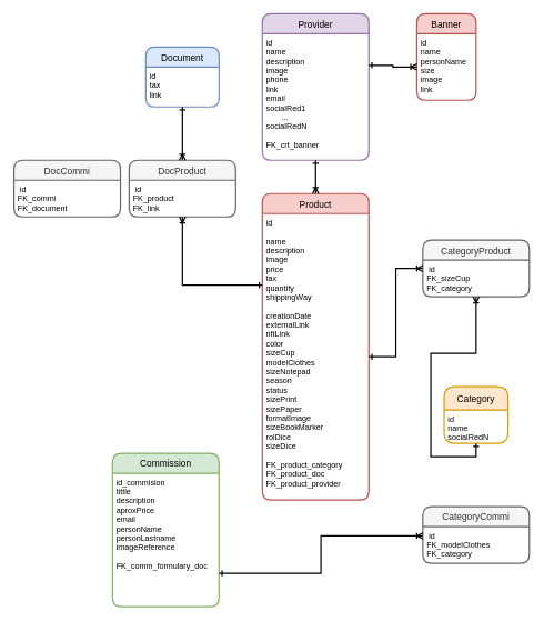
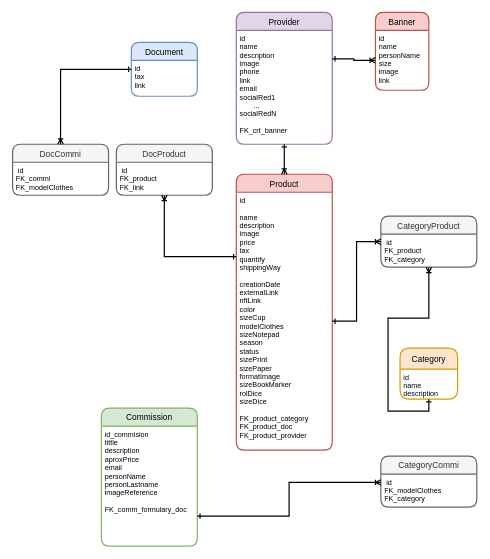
  <mxCell id="0" />
  <mxCell id="1" parent="0" />
  <mxCell id="2" value="Product" style="swimlane;childLayout=stackLayout;horizontal=1;startSize=30;horizontalStack=0;rounded=1;fontSize=14;fontStyle=0;strokeWidth=2;resizeParent=0;resizeLast=1;shadow=0;dashed=0;align=center;fillColor=#f8cecc;strokeColor=#b85450;" parent="1" vertex="1"><mxGeometry x="393" y="290" width="160" height="460" as="geometry" /></mxCell>
  <mxCell id="3" value="id&#10;&#10;name&#10;description&#10;image&#10;price&#10;tax&#10;quantify&#10;shippingWay&#10;&#10;creationDate&#10;externalLink&#10;nftLink&#10;color&#10;sizeCup&#10;modelClothes&#10;sizeNotepad&#10;season&#10;status&#10;sizePrint&#10;sizePaper&#10;formatImage&#10;sizeBookMarker&#10;rolDice&#10;sizeDice&#10;&#10;FK_product_category&#10;FK_product_doc&#10;FK_product_provider" style="align=left;strokeColor=none;fillColor=none;spacingLeft=4;fontSize=12;verticalAlign=top;resizable=0;rotatable=0;part=1;" parent="2" vertex="1"><mxGeometry y="30" width="160" height="430" as="geometry" /></mxCell>
  <mxCell id="4" value="Category" style="swimlane;childLayout=stackLayout;horizontal=1;startSize=35;horizontalStack=0;rounded=1;fontSize=14;fontStyle=0;strokeWidth=2;resizeParent=0;resizeLast=1;shadow=0;dashed=0;align=center;fillColor=#ffe6cc;strokeColor=#d79b00;" parent="1" vertex="1"><mxGeometry x="666" y="580" width="96" height="85" as="geometry" /></mxCell>
- <mxCell id="5" value="id&#10;name&#10;socialRedN" style="align=left;strokeColor=none;fillColor=none;spacingLeft=4;fontSize=12;verticalAlign=top;resizable=0;rotatable=0;part=1;" parent="4" vertex="1"><mxGeometry y="35" width="96" height="50" as="geometry" /></mxCell>
+ <mxCell id="5" value="id&#10;name&#10;description" style="align=left;strokeColor=none;fillColor=none;spacingLeft=4;fontSize=12;verticalAlign=top;resizable=0;rotatable=0;part=1;" parent="4" vertex="1"><mxGeometry y="35" width="96" height="50" as="geometry" /></mxCell>
  <mxCell id="6" value="Commission" style="swimlane;childLayout=stackLayout;horizontal=1;startSize=30;horizontalStack=0;rounded=1;fontSize=14;fontStyle=0;strokeWidth=2;resizeParent=0;resizeLast=1;shadow=0;dashed=0;align=center;fillColor=#d5e8d4;strokeColor=#82b366;" parent="1" vertex="1"><mxGeometry x="168" y="680" width="160" height="230" as="geometry" /></mxCell>
  <mxCell id="7" value="id_commision&#10;tittle&#10;description&#10;aproxPrice&#10;email&#10;personName&#10;personLastname&#10;imageReference&#10;&#10;FK_comm_formulary_doc&#10;" style="align=left;strokeColor=none;fillColor=none;spacingLeft=4;fontSize=12;verticalAlign=top;resizable=0;rotatable=0;part=1;" parent="6" vertex="1"><mxGeometry y="30" width="160" height="200" as="geometry" /></mxCell>
  <mxCell id="8" value="Document" style="swimlane;childLayout=stackLayout;horizontal=1;startSize=30;horizontalStack=0;rounded=1;fontSize=14;fontStyle=0;strokeWidth=2;resizeParent=0;resizeLast=1;shadow=0;dashed=0;align=center;fillColor=#dae8fc;strokeColor=#6c8ebf;" parent="1" vertex="1"><mxGeometry x="218" y="70" width="110" height="90" as="geometry" /></mxCell>
  <mxCell id="9" value="id&#10;tax&#10;link" style="align=left;strokeColor=none;fillColor=none;spacingLeft=4;fontSize=12;verticalAlign=top;resizable=0;rotatable=0;part=1;" parent="8" vertex="1"><mxGeometry y="30" width="110" height="60" as="geometry" /></mxCell>
  <mxCell id="10" value="Provider" style="swimlane;childLayout=stackLayout;horizontal=1;startSize=30;horizontalStack=0;rounded=1;fontSize=14;fontStyle=0;strokeWidth=2;resizeParent=0;resizeLast=1;shadow=0;dashed=0;align=center;fillColor=#e1d5e7;strokeColor=#9673a6;" parent="1" vertex="1"><mxGeometry x="393" y="20" width="160" height="220" as="geometry" /></mxCell>
  <mxCell id="11" value="id&#10;name&#10;description&#10;image&#10;phone&#10;link&#10;email&#10;socialRed1&#10;       ...&#10;socialRedN&#10;&#10;FK_crt_banner" style="align=left;strokeColor=none;fillColor=none;spacingLeft=4;fontSize=12;verticalAlign=top;resizable=0;rotatable=0;part=1;" parent="10" vertex="1"><mxGeometry y="30" width="160" height="190" as="geometry" /></mxCell>
  <mxCell id="12" value="Banner" style="swimlane;childLayout=stackLayout;horizontal=1;startSize=30;horizontalStack=0;rounded=1;fontSize=14;fontStyle=0;strokeWidth=2;resizeParent=0;resizeLast=1;shadow=0;dashed=0;align=center;fillColor=#f8cecc;strokeColor=#b85450;" parent="1" vertex="1"><mxGeometry x="625" y="20" width="89" height="130" as="geometry" /></mxCell>
  <mxCell id="13" value="id&#10;name&#10;personName&#10;size&#10;image&#10;link" style="align=left;strokeColor=none;fillColor=none;spacingLeft=4;fontSize=12;verticalAlign=top;resizable=0;rotatable=0;part=1;" parent="12" vertex="1"><mxGeometry y="30" width="89" height="100" as="geometry" /></mxCell>
  <mxCell id="14" value="CategoryProduct" style="swimlane;childLayout=stackLayout;horizontal=1;startSize=30;horizontalStack=0;rounded=1;fontSize=14;fontStyle=0;strokeWidth=2;resizeParent=0;resizeLast=1;shadow=0;dashed=0;align=center;fillColor=#f5f5f5;fontColor=#333333;strokeColor=#666666;" parent="1" vertex="1"><mxGeometry x="634" y="360" width="160" height="85" as="geometry" /></mxCell>
- <mxCell id="15" value=" id&#10;FK_sizeCup&#10;FK_category" style="align=left;strokeColor=none;fillColor=none;spacingLeft=4;fontSize=12;verticalAlign=top;resizable=0;rotatable=0;part=1;" parent="14" vertex="1"><mxGeometry y="30" width="160" height="55" as="geometry" /></mxCell>
+ <mxCell id="15" value=" id&#10;FK_product&#10;FK_category" style="align=left;strokeColor=none;fillColor=none;spacingLeft=4;fontSize=12;verticalAlign=top;resizable=0;rotatable=0;part=1;" parent="14" vertex="1"><mxGeometry y="30" width="160" height="55" as="geometry" /></mxCell>
  <mxCell id="16" style="edgeStyle=orthogonalEdgeStyle;rounded=0;orthogonalLoop=1;jettySize=auto;html=1;entryX=0;entryY=0.5;entryDx=0;entryDy=0;strokeWidth=2;startArrow=ERone;startFill=0;endArrow=ERoneToMany;endFill=0;" parent="1" source="3" target="14" edge="1"><mxGeometry relative="1" as="geometry" /></mxCell>
  <mxCell id="17" value="CategoryCommi" style="swimlane;childLayout=stackLayout;horizontal=1;startSize=30;horizontalStack=0;rounded=1;fontSize=14;fontStyle=0;strokeWidth=2;resizeParent=0;resizeLast=1;shadow=0;dashed=0;align=center;fillColor=#f5f5f5;fontColor=#333333;strokeColor=#666666;" parent="1" vertex="1"><mxGeometry x="634" y="760" width="160" height="85" as="geometry" /></mxCell>
  <mxCell id="18" value=" id&#10;FK_modelClothes&#10;FK_category" style="align=left;strokeColor=none;fillColor=none;spacingLeft=4;fontSize=12;verticalAlign=top;resizable=0;rotatable=0;part=1;" parent="17" vertex="1"><mxGeometry y="30" width="160" height="55" as="geometry" /></mxCell>
  <mxCell id="19" style="edgeStyle=orthogonalEdgeStyle;rounded=0;orthogonalLoop=1;jettySize=auto;html=1;strokeWidth=2;startArrow=ERone;startFill=0;endArrow=ERoneToMany;endFill=0;exitX=0.5;exitY=1;exitDx=0;exitDy=0;" parent="1" source="5" target="15" edge="1"><mxGeometry relative="1" as="geometry"><mxPoint x="714" y="860" as="sourcePoint" /></mxGeometry></mxCell>
  <mxCell id="20" style="edgeStyle=orthogonalEdgeStyle;rounded=0;orthogonalLoop=1;jettySize=auto;html=1;exitX=1;exitY=0.75;exitDx=0;exitDy=0;entryX=0;entryY=0.25;entryDx=0;entryDy=0;strokeWidth=2;startArrow=ERone;startFill=0;endArrow=ERoneToMany;endFill=0;" parent="1" source="7" target="18" edge="1"><mxGeometry relative="1" as="geometry" /></mxCell>
  <mxCell id="21" style="edgeStyle=orthogonalEdgeStyle;rounded=0;orthogonalLoop=1;jettySize=auto;html=1;entryX=0.5;entryY=0;entryDx=0;entryDy=0;strokeWidth=2;startArrow=ERone;startFill=0;endArrow=ERoneToMany;endFill=0;" parent="1" source="11" target="2" edge="1"><mxGeometry relative="1" as="geometry" /></mxCell>
  <mxCell id="22" style="edgeStyle=orthogonalEdgeStyle;rounded=0;orthogonalLoop=1;jettySize=auto;html=1;exitX=1;exitY=0.25;exitDx=0;exitDy=0;entryX=0;entryY=0.5;entryDx=0;entryDy=0;strokeWidth=2;startArrow=ERone;startFill=0;endArrow=ERoneToMany;endFill=0;" parent="1" source="11" target="13" edge="1"><mxGeometry relative="1" as="geometry" /></mxCell>
  <mxCell id="23" value="DocProduct" style="swimlane;childLayout=stackLayout;horizontal=1;startSize=30;horizontalStack=0;rounded=1;fontSize=14;fontStyle=0;strokeWidth=2;resizeParent=0;resizeLast=1;shadow=0;dashed=0;align=center;fillColor=#f5f5f5;fontColor=#333333;strokeColor=#666666;" parent="1" vertex="1"><mxGeometry x="193" y="240" width="160" height="85" as="geometry" /></mxCell>
  <mxCell id="24" value=" id&#10;FK_product&#10;FK_link" style="align=left;strokeColor=none;fillColor=none;spacingLeft=4;fontSize=12;verticalAlign=top;resizable=0;rotatable=0;part=1;" parent="23" vertex="1"><mxGeometry y="30" width="160" height="55" as="geometry" /></mxCell>
  <mxCell id="25" style="edgeStyle=orthogonalEdgeStyle;rounded=0;orthogonalLoop=1;jettySize=auto;html=1;exitX=0;exitY=0.25;exitDx=0;exitDy=0;entryX=0.5;entryY=1;entryDx=0;entryDy=0;strokeWidth=2;startArrow=ERone;startFill=0;endArrow=ERoneToMany;endFill=0;" parent="1" source="3" target="24" edge="1"><mxGeometry relative="1" as="geometry" /></mxCell>
- <mxCell id="26" style="edgeStyle=orthogonalEdgeStyle;rounded=0;orthogonalLoop=1;jettySize=auto;html=1;entryX=0.5;entryY=0;entryDx=0;entryDy=0;strokeWidth=2;startArrow=ERone;startFill=0;endArrow=ERoneToMany;endFill=0;" parent="1" source="9" target="23" edge="1"><mxGeometry relative="1" as="geometry" /></mxCell>
  <mxCell id="27" value="DocCommi" style="swimlane;childLayout=stackLayout;horizontal=1;startSize=30;horizontalStack=0;rounded=1;fontSize=14;fontStyle=0;strokeWidth=2;resizeParent=0;resizeLast=1;shadow=0;dashed=0;align=center;fillColor=#f5f5f5;fontColor=#333333;strokeColor=#666666;" vertex="1" parent="1"><mxGeometry x="20" y="240" width="160" height="85" as="geometry" /></mxCell>
- <mxCell id="28" value=" id&#10;FK_commi&#10;FK_document" style="align=left;strokeColor=none;fillColor=none;spacingLeft=4;fontSize=12;verticalAlign=top;resizable=0;rotatable=0;part=1;" vertex="1" parent="27"><mxGeometry y="30" width="160" height="55" as="geometry" /></mxCell>
+ <mxCell id="28" value=" id&#10;FK_commi&#10;FK_modelClothes" style="align=left;strokeColor=none;fillColor=none;spacingLeft=4;fontSize=12;verticalAlign=top;resizable=0;rotatable=0;part=1;" vertex="1" parent="27"><mxGeometry y="30" width="160" height="55" as="geometry" /></mxCell>
+ <mxCell id="29" style="edgeStyle=orthogonalEdgeStyle;rounded=0;orthogonalLoop=1;jettySize=auto;html=1;exitX=0;exitY=0.25;exitDx=0;exitDy=0;startArrow=ERone;startFill=0;endArrow=ERoneToMany;endFill=0;strokeWidth=2;entryX=0.5;entryY=0;entryDx=0;entryDy=0;" edge="1" parent="1" source="9" target="27"><mxGeometry relative="1" as="geometry"><Array as="points"><mxPoint x="100" y="115" /></Array><mxPoint x="178" y="862.5" as="sourcePoint" /><mxPoint x="110" y="210" as="targetPoint" /></mxGeometry></mxCell>
